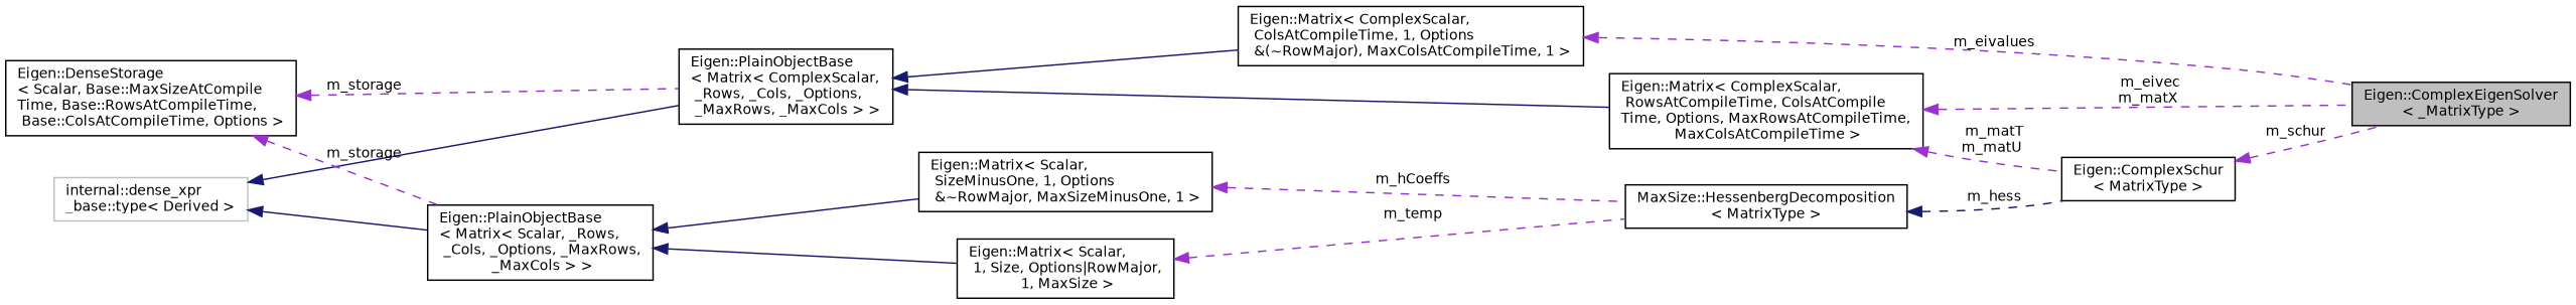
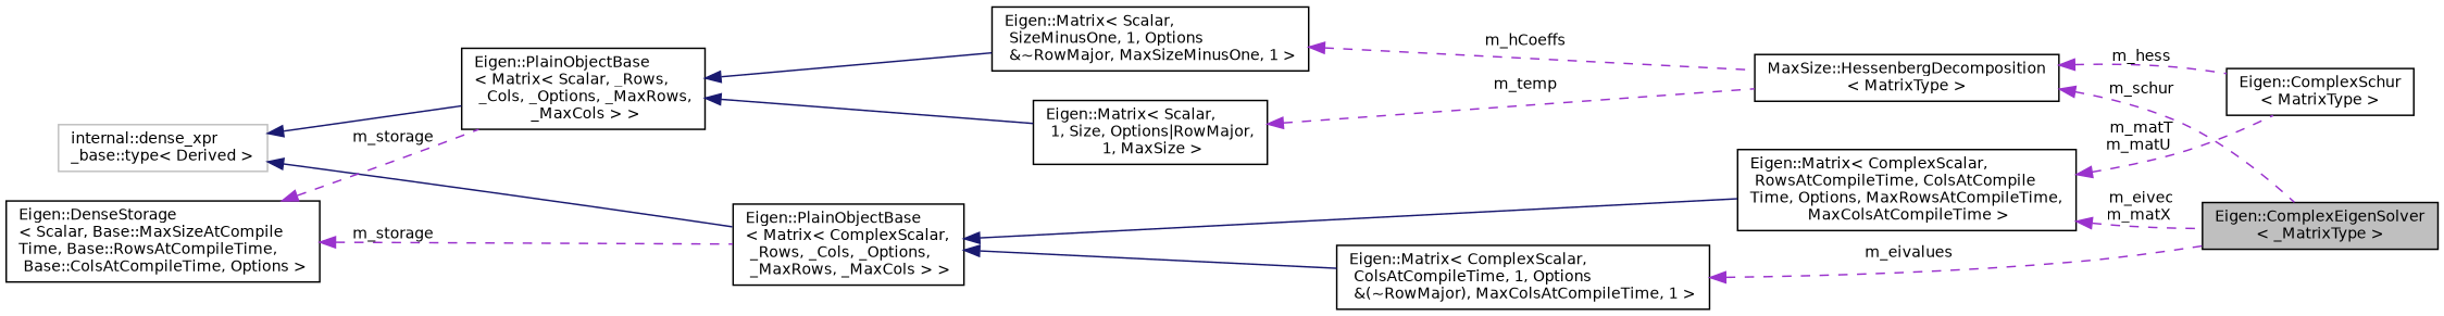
  digraph {
    rankdir=LR
    node [color=black fillcolor=white fontname=Helvetica fontsize=10 shape=record style=filled]
    edge [color=darkorchid3 dir=back fontname=Helvetica fontsize=10 labelfontname=Helvetica labelfontsize=10 style=dashed]
    n1 [fillcolor=grey75 fontcolor=black height=0.2 label="Eigen::ComplexEigenSolver\l\< _MatrixType \>" width=0.4]
    n2 [height=0.2 label="Eigen::Matrix\< ComplexScalar,\l RowsAtCompileTime, ColsAtCompile\lTime, Options, MaxRowsAtCompileTime,\l MaxColsAtCompileTime \>" width=0.4]
    n3 [height=0.2 label="Eigen::ComplexSchur\l\< MatrixType \>" width=0.4]
    n4 [height=0.2 label="Eigen::PlainObjectBase\l\< Matrix\< ComplexScalar,\l _Rows, _Cols, _Options,\l _MaxRows, _MaxCols \> \>" width=0.4]
    n5 [height=0.2 label="Eigen::Matrix\< ComplexScalar,\l ColsAtCompileTime, 1, Options\l &(~RowMajor), MaxColsAtCompileTime, 1 \>" width=0.4]
    n6 [color=grey75 height=0.2 label="internal::dense_xpr\l_base::type\< Derived \>" width=0.4]
    n7 [height=0.2 label="Eigen::PlainObjectBase\l\< Matrix\< Scalar, _Rows,\l _Cols, _Options, _MaxRows,\l _MaxCols \> \>" width=0.4]
    n8 [height=0.2 label="Eigen::Matrix\< Scalar,\l SizeMinusOne, 1, Options\l &~RowMajor, MaxSizeMinusOne, 1 \>" width=0.4]
    n9 [height=0.2 label="Eigen::Matrix\< Scalar,\l 1, Size, Options\|RowMajor,\l 1, MaxSize \>" width=0.4]
    n10 [height=0.2 label="Eigen::DenseStorage\l\< Scalar, Base::MaxSizeAtCompile\lTime, Base::RowsAtCompileTime,\l Base::ColsAtCompileTime, Options \>" width=0.4]
    n11 [height=0.2 label="MaxSize::HessenbergDecomposition\l\< MatrixType \>" width=0.4]
    n2 -> n1 [label=" m_eivec\nm_matX"]
    n2 -> n3 [label=" m_matT\nm_matU"]
-   n3 -> n1 [label=" m_schur"]
+   n11 -> n1 [label=" m_schur"]
    n4 -> n2 [color=midnightblue style=solid]
    n4 -> n5 [color=midnightblue style=solid]
    n5 -> n1 [label=" m_eivalues"]
    n6 -> n4 [color=midnightblue style=solid]
    n6 -> n7 [color=midnightblue style=solid]
    n7 -> n8 [color=midnightblue style=solid]
    n7 -> n9 [color=midnightblue style=solid]
    n8 -> n11 [label=" m_hCoeffs"]
    n9 -> n11 [label=" m_temp"]
    n10 -> n4 [label=" m_storage"]
    n10 -> n7 [label=" m_storage"]
-   n11 -> n3 [color=midnightblue label=" m_hess"]
+   n11 -> n3 [label=" m_hess"]
  }
